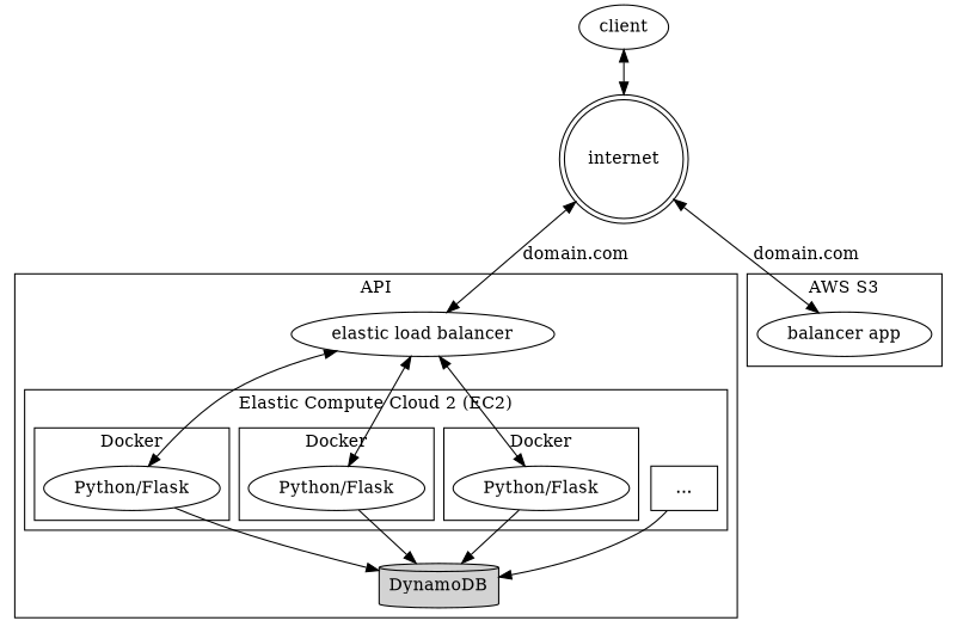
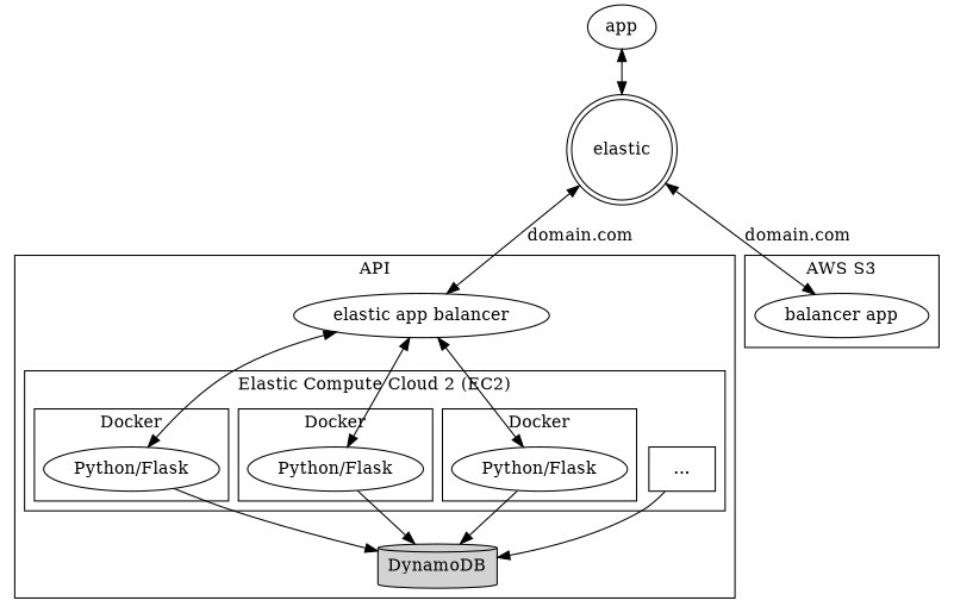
  digraph {
    edge [dir=both]
    n1 [label="Python/Flask"]
    n2 [label="Python/Flask"]
    n3 [label="Python/Flask"]
    n4 [label="..." shape=rectangle]
-   n5 [label="elastic load balancer"]
+   n5 [label="elastic app balancer"]
    n6 [label=DynamoDB shape=cylinder style=filled]
    n7 [label="balancer app"]
-   internet [shape=doublecircle]
-   client
+   internet [shape=doublecircle label=elastic]
+   client [label=app]
    subgraph cluster_1 {
      label=API
      n5
      n6
      subgraph cluster_2 {
        label="Elastic Compute Cloud 2 (EC2)"
        n4
        subgraph cluster_3 {
          label=Docker
          n1
        }
        subgraph cluster_4 {
          label=Docker
          n2
        }
        subgraph cluster_5 {
          label=Docker
          n3
        }
      }
    }
    subgraph cluster_6 {
      label="AWS S3"
      n7
    }
    n1 -> n6 [dir=""]
    n2 -> n6 [dir=""]
    n3 -> n6 [dir=""]
    n4 -> n6 [dir=""]
    n5 -> n1
    n5 -> n2
    n5 -> n3
    internet -> n5 [label="domain.com"]
    internet -> n7 [label="domain.com"]
    client -> internet
  }
